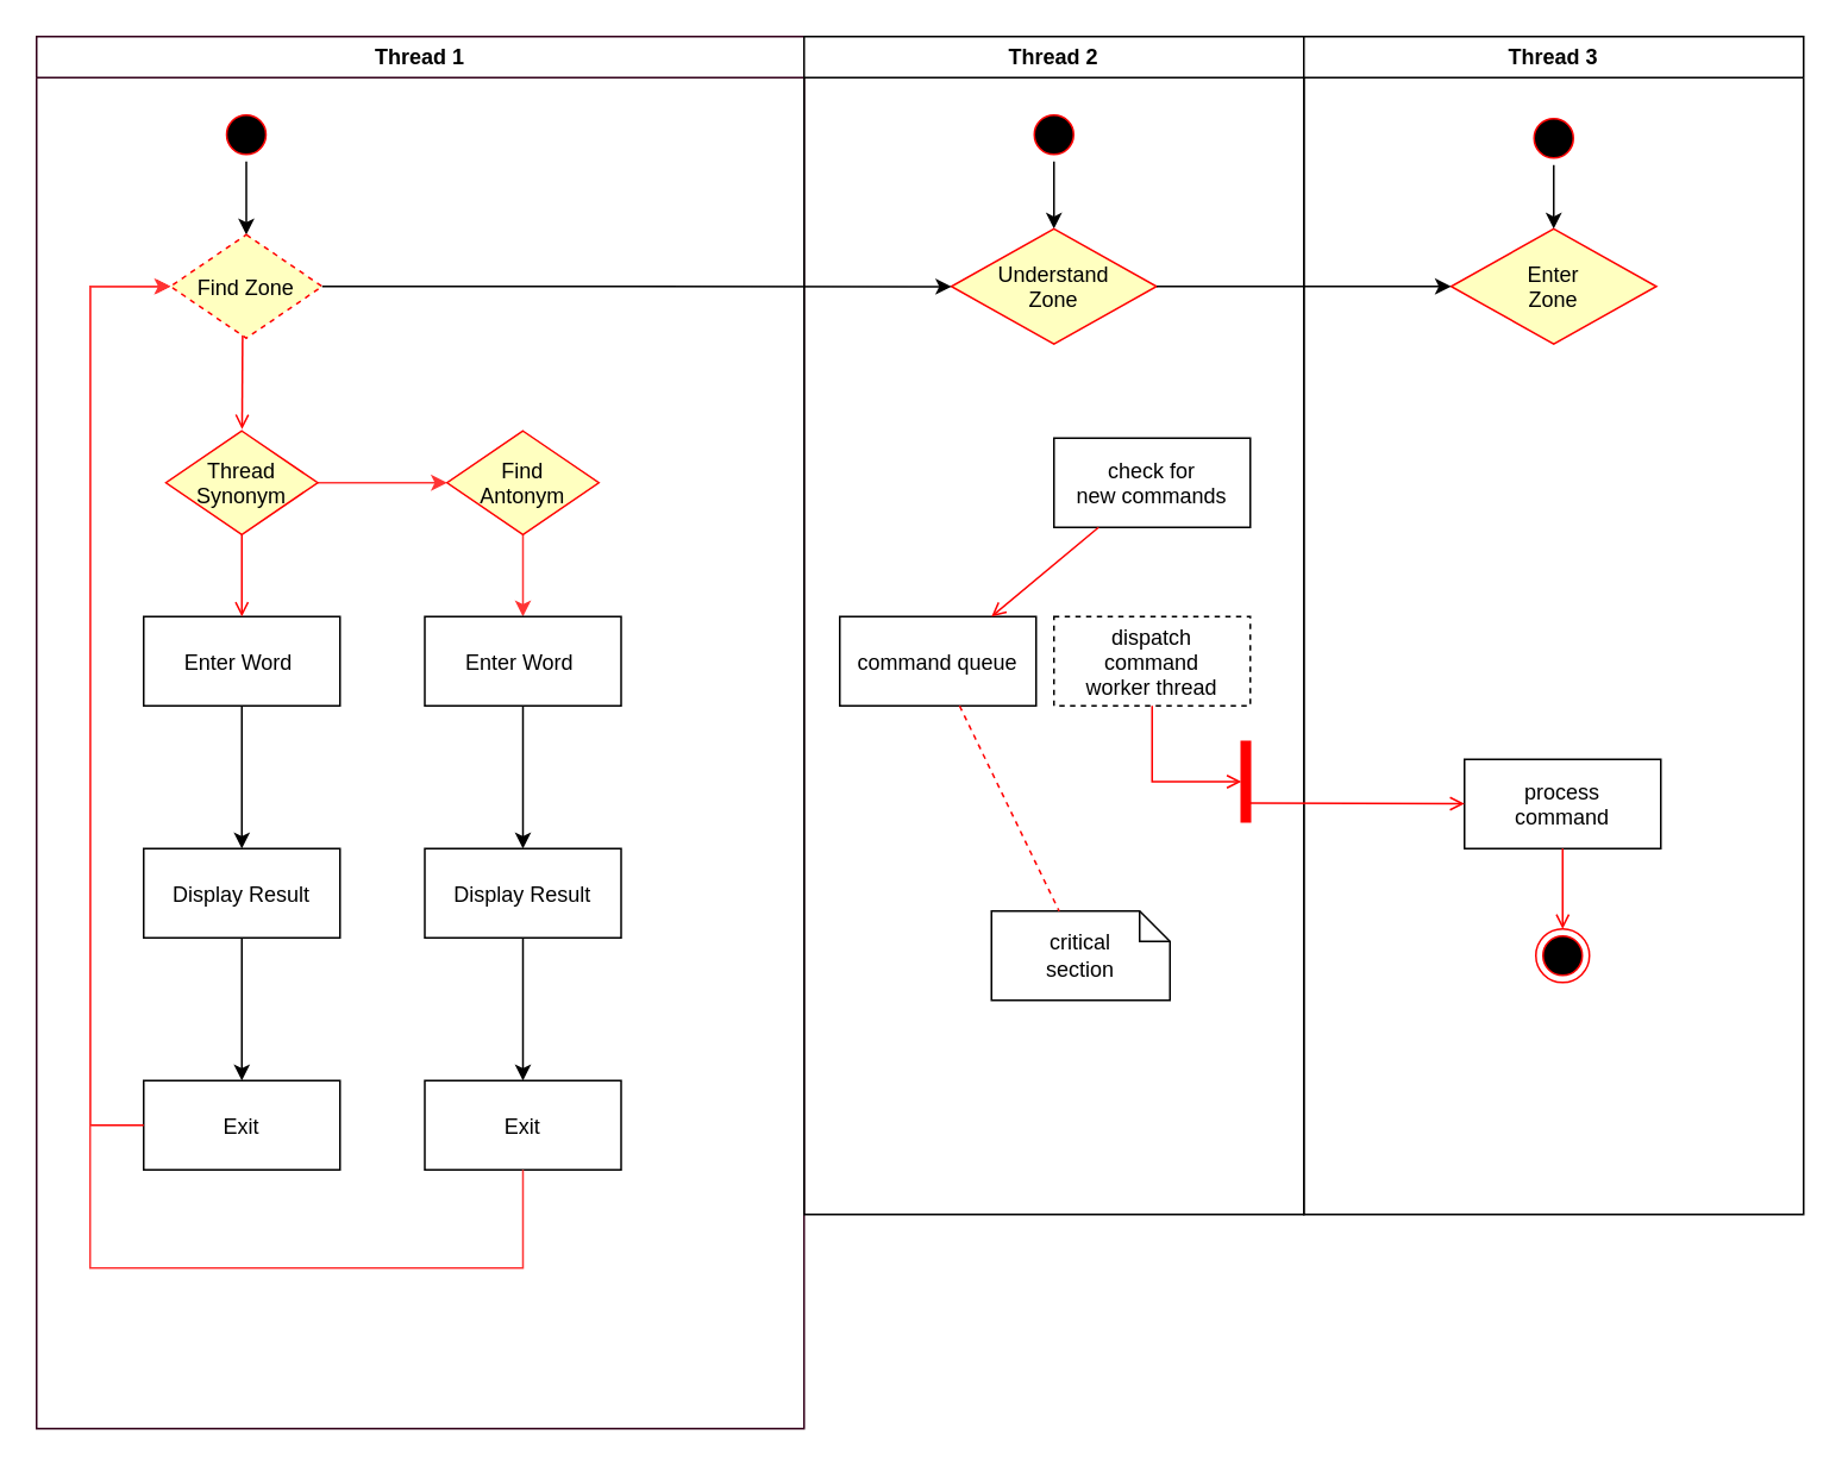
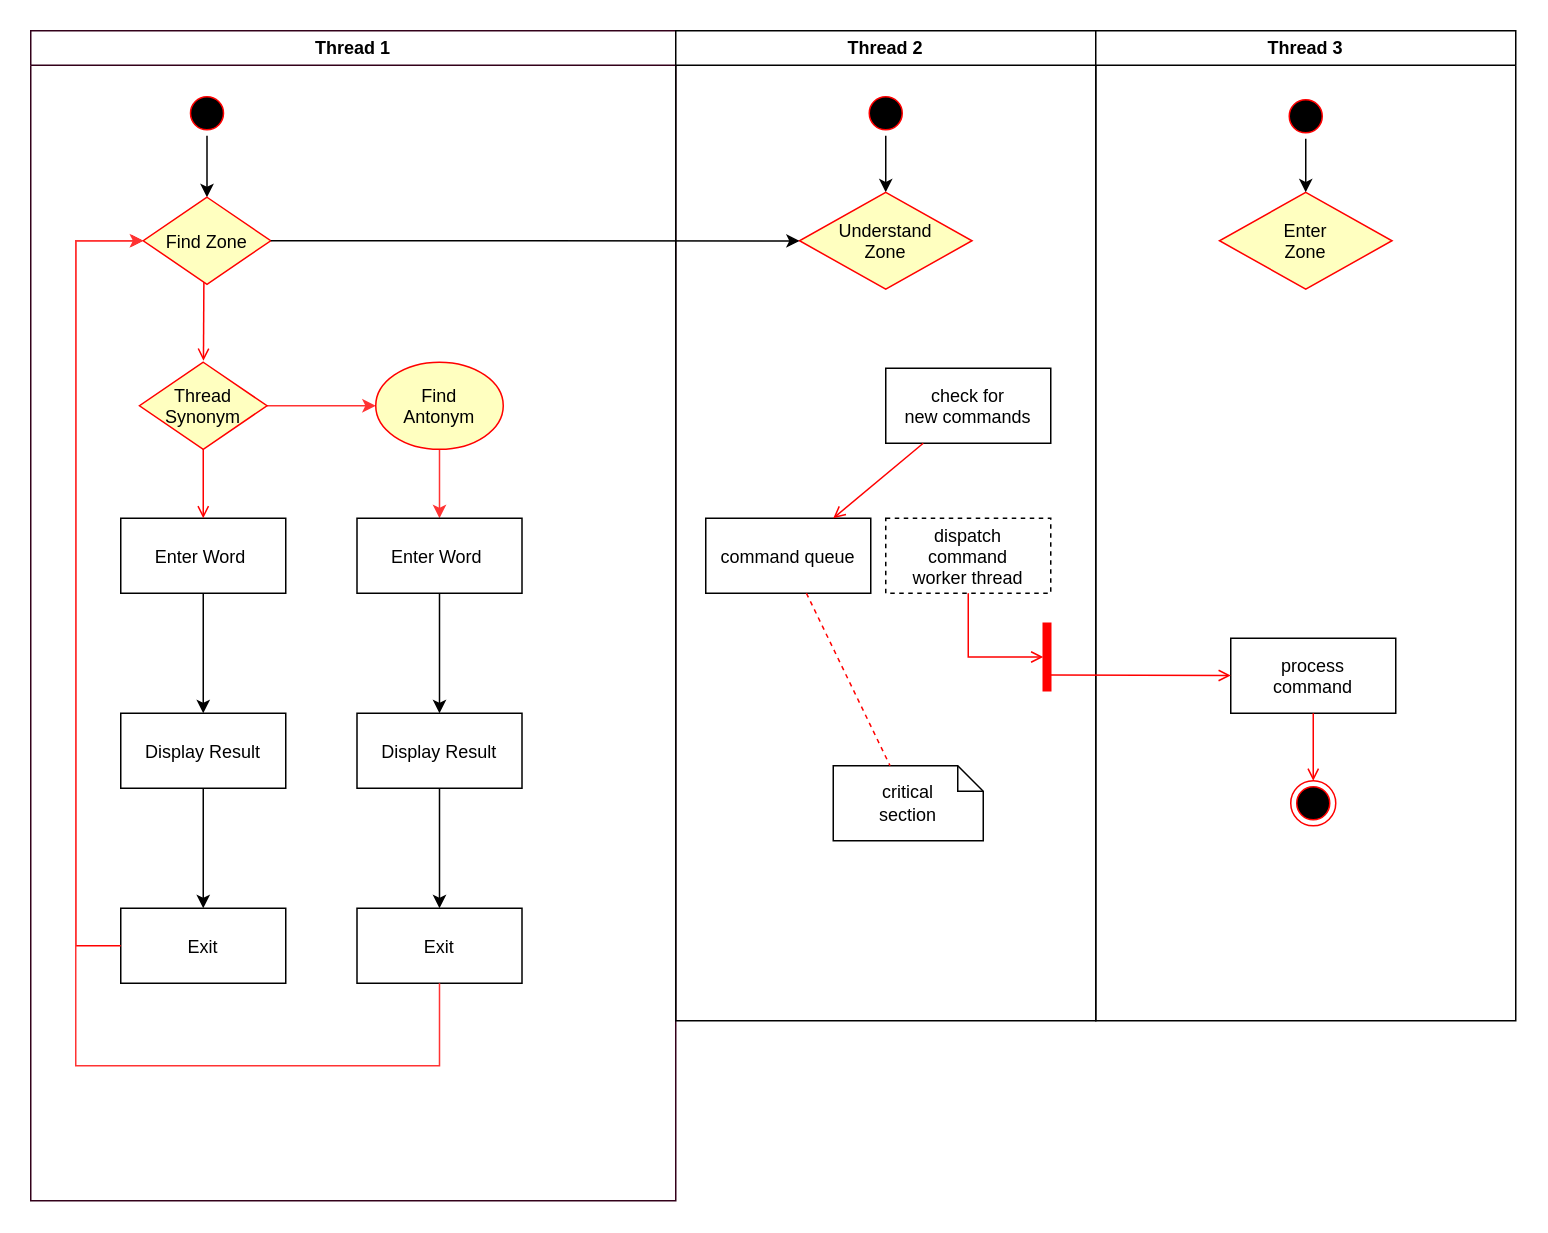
  <mxCell id="0" />
  <mxCell id="1" parent="0" />
  <mxCell id="2" value="Thread 1" style="swimlane;whiteSpace=wrap;strokeColor=#33001A;" parent="1" vertex="1"><mxGeometry x="20" y="20" width="430" height="780" as="geometry" /></mxCell>
  <mxCell id="3" value="" style="edgeStyle=orthogonalEdgeStyle;rounded=0;orthogonalLoop=1;jettySize=auto;html=1;" edge="1" parent="2" source="4" target="13"><mxGeometry relative="1" as="geometry" /></mxCell>
  <mxCell id="4" value="" style="ellipse;shape=startState;fillColor=#000000;strokeColor=#ff0000;" parent="2" vertex="1"><mxGeometry x="102.5" y="40" width="30" height="30" as="geometry" /></mxCell>
  <mxCell id="5" value="" style="endArrow=open;strokeColor=#FF0000;endFill=1;rounded=0" parent="2" edge="1"><mxGeometry relative="1" as="geometry"><mxPoint x="115.5" y="152" as="sourcePoint" /><mxPoint x="115.134" y="220" as="targetPoint" /></mxGeometry></mxCell>
  <mxCell id="6" value="" style="edgeStyle=orthogonalEdgeStyle;rounded=0;orthogonalLoop=1;jettySize=auto;html=1;" edge="1" parent="2" source="7" target="9"><mxGeometry relative="1" as="geometry" /></mxCell>
  <mxCell id="7" value="Enter Word " style="" parent="2" vertex="1"><mxGeometry x="60" y="325" width="110" height="50" as="geometry" /></mxCell>
  <mxCell id="8" value="" style="edgeStyle=orthogonalEdgeStyle;rounded=0;orthogonalLoop=1;jettySize=auto;html=1;" edge="1" parent="2" source="9" target="10"><mxGeometry relative="1" as="geometry" /></mxCell>
  <mxCell id="9" value="Display Result" style="" vertex="1" parent="2"><mxGeometry x="60" y="455" width="110" height="50" as="geometry" /></mxCell>
  <mxCell id="10" value="Exit" style="" vertex="1" parent="2"><mxGeometry x="60" y="585" width="110" height="50" as="geometry" /></mxCell>
  <mxCell id="11" value="" style="endArrow=open;strokeColor=#FF0000;endFill=1;rounded=0" parent="2" target="7" edge="1"><mxGeometry relative="1" as="geometry"><mxPoint x="115" y="270" as="sourcePoint" /></mxGeometry></mxCell>
  <mxCell id="12" value="" style="edgeStyle=elbowEdgeStyle;elbow=horizontal;strokeColor=#FF0000;endArrow=open;endFill=1;rounded=0;exitX=0;exitY=0.5;exitDx=0;exitDy=0;entryX=0;entryY=0.5;entryDx=0;entryDy=0;" parent="2" source="10" target="13" edge="1"><mxGeometry width="100" height="100" relative="1" as="geometry"><mxPoint x="160" y="290" as="sourcePoint" /><mxPoint x="60" y="135" as="targetPoint" /><Array as="points"><mxPoint x="30" y="250" /></Array></mxGeometry></mxCell>
- <mxCell id="13" value="Find Zone" style="rhombus;fillColor=#ffffc0;strokeColor=#ff0000;dashed=1;" parent="2" vertex="1"><mxGeometry x="75" y="111" width="85" height="58" as="geometry" /></mxCell>
+ <mxCell id="13" value="Find Zone" style="rhombus;fillColor=#ffffc0;strokeColor=#ff0000;" parent="2" vertex="1"><mxGeometry x="75" y="111" width="85" height="58" as="geometry" /></mxCell>
  <mxCell id="14" value="" style="edgeStyle=orthogonalEdgeStyle;rounded=0;orthogonalLoop=1;jettySize=auto;html=1;strokeColor=#FF3333;" edge="1" parent="2" source="15" target="17"><mxGeometry relative="1" as="geometry" /></mxCell>
  <mxCell id="15" value="Thread &#10;Synonym" style="rhombus;fillColor=#ffffc0;strokeColor=#ff0000;" vertex="1" parent="2"><mxGeometry x="72.5" y="221" width="85" height="58" as="geometry" /></mxCell>
  <mxCell id="16" value="" style="edgeStyle=orthogonalEdgeStyle;rounded=0;orthogonalLoop=1;jettySize=auto;html=1;strokeColor=#FF3333;" edge="1" parent="2" source="17" target="18"><mxGeometry relative="1" as="geometry" /></mxCell>
- <mxCell id="17" value="Find &#10;Antonym" style="rhombus;fillColor=#ffffc0;strokeColor=#ff0000;" vertex="1" parent="2"><mxGeometry x="230" y="221" width="85" height="58" as="geometry" /></mxCell>
+ <mxCell id="17" value="Find &#10;Antonym" style="ellipse;fillColor=#ffffc0;strokeColor=#ff0000;" vertex="1" parent="2"><mxGeometry x="230" y="221" width="85" height="58" as="geometry" /></mxCell>
  <mxCell id="18" value="Enter Word " style="" vertex="1" parent="2"><mxGeometry x="217.5" y="325" width="110" height="50" as="geometry" /></mxCell>
  <mxCell id="19" value="Display Result" style="" vertex="1" parent="2"><mxGeometry x="217.5" y="455" width="110" height="50" as="geometry" /></mxCell>
  <mxCell id="20" value="" style="edgeStyle=orthogonalEdgeStyle;rounded=0;orthogonalLoop=1;jettySize=auto;html=1;" edge="1" parent="2" source="18" target="19"><mxGeometry relative="1" as="geometry" /></mxCell>
  <mxCell id="21" value="Exit" style="" vertex="1" parent="2"><mxGeometry x="217.5" y="585" width="110" height="50" as="geometry" /></mxCell>
  <mxCell id="22" value="" style="edgeStyle=orthogonalEdgeStyle;rounded=0;orthogonalLoop=1;jettySize=auto;html=1;" edge="1" parent="2" source="19" target="21"><mxGeometry relative="1" as="geometry" /></mxCell>
  <mxCell id="23" style="edgeStyle=orthogonalEdgeStyle;rounded=0;orthogonalLoop=1;jettySize=auto;html=1;strokeColor=#FF3333;entryX=0;entryY=0.5;entryDx=0;entryDy=0;" edge="1" parent="2" source="21" target="13"><mxGeometry relative="1" as="geometry"><mxPoint x="80" y="136.667" as="targetPoint" /><Array as="points"><mxPoint x="273" y="690" /><mxPoint x="30" y="690" /><mxPoint x="30" y="140" /></Array></mxGeometry></mxCell>
  <mxCell id="24" value="Thread 2" style="swimlane;whiteSpace=wrap" parent="1" vertex="1"><mxGeometry x="450" y="20" width="280" height="660" as="geometry"><mxRectangle x="600" y="40" width="80" height="23" as="alternateBounds" /></mxGeometry></mxCell>
  <mxCell id="25" value="" style="edgeStyle=orthogonalEdgeStyle;rounded=0;orthogonalLoop=1;jettySize=auto;html=1;" edge="1" parent="24" source="26" target="35"><mxGeometry relative="1" as="geometry" /></mxCell>
  <mxCell id="26" value="" style="ellipse;shape=startState;fillColor=#000000;strokeColor=#ff0000;" parent="24" vertex="1"><mxGeometry x="125" y="40" width="30" height="30" as="geometry" /></mxCell>
  <mxCell id="27" value="check for &#10;new commands" style="" parent="24" vertex="1"><mxGeometry x="140" y="225" width="110" height="50" as="geometry" /></mxCell>
  <mxCell id="28" value="command queue" style="" parent="24" vertex="1"><mxGeometry x="20" y="325" width="110" height="50" as="geometry" /></mxCell>
  <mxCell id="29" value="" style="endArrow=open;strokeColor=#FF0000;endFill=1;rounded=0" parent="24" source="27" target="28" edge="1"><mxGeometry relative="1" as="geometry" /></mxCell>
  <mxCell id="30" value="dispatch&#10;command&#10;worker thread" style="dashed=1;" parent="24" vertex="1"><mxGeometry x="140" y="325" width="110" height="50" as="geometry" /></mxCell>
  <mxCell id="31" value="critical&#10;section" style="shape=note;whiteSpace=wrap;size=17" parent="24" vertex="1"><mxGeometry x="105" y="490" width="100" height="50" as="geometry" /></mxCell>
  <mxCell id="32" value="" style="endArrow=none;strokeColor=#FF0000;endFill=0;rounded=0;dashed=1" parent="24" source="28" target="31" edge="1"><mxGeometry relative="1" as="geometry" /></mxCell>
  <mxCell id="33" value="" style="whiteSpace=wrap;strokeColor=#FF0000;fillColor=#FF0000" parent="24" vertex="1"><mxGeometry x="245" y="395" width="5" height="45" as="geometry" /></mxCell>
  <mxCell id="34" value="" style="edgeStyle=elbowEdgeStyle;elbow=horizontal;entryX=0;entryY=0.5;strokeColor=#FF0000;endArrow=open;endFill=1;rounded=0" parent="24" source="30" target="33" edge="1"><mxGeometry width="100" height="100" relative="1" as="geometry"><mxPoint x="60" y="480" as="sourcePoint" /><mxPoint x="160" y="380" as="targetPoint" /><Array as="points"><mxPoint x="195" y="400" /></Array></mxGeometry></mxCell>
  <mxCell id="35" value="Understand&#10;Zone" style="rhombus;fillColor=#ffffc0;strokeColor=#ff0000;" vertex="1" parent="24"><mxGeometry x="82.5" y="107.75" width="115" height="64.5" as="geometry" /></mxCell>
  <mxCell id="36" value="Thread 3" style="swimlane;whiteSpace=wrap" parent="1" vertex="1"><mxGeometry x="730" y="20" width="280" height="660" as="geometry"><mxRectangle x="810" y="40" width="80" height="23" as="alternateBounds" /></mxGeometry></mxCell>
  <mxCell id="37" value="process&#10;command" style="" parent="36" vertex="1"><mxGeometry x="90" y="405" width="110" height="50" as="geometry" /></mxCell>
  <mxCell id="38" value="" style="edgeStyle=none;strokeColor=#FF0000;endArrow=open;endFill=1;rounded=0" parent="36" target="37" edge="1"><mxGeometry width="100" height="100" relative="1" as="geometry"><mxPoint x="-30" y="429.5" as="sourcePoint" /><mxPoint x="90" y="429.5" as="targetPoint" /></mxGeometry></mxCell>
  <mxCell id="39" value="" style="ellipse;shape=endState;fillColor=#000000;strokeColor=#ff0000" parent="36" vertex="1"><mxGeometry x="130" y="500" width="30" height="30" as="geometry" /></mxCell>
  <mxCell id="40" value="" style="endArrow=open;strokeColor=#FF0000;endFill=1;rounded=0" parent="36" source="37" target="39" edge="1"><mxGeometry relative="1" as="geometry" /></mxCell>
  <mxCell id="41" value="Enter&#10;Zone" style="rhombus;fillColor=#ffffc0;strokeColor=#ff0000;" vertex="1" parent="36"><mxGeometry x="82.5" y="107.75" width="115" height="64.5" as="geometry" /></mxCell>
  <mxCell id="42" value="" style="ellipse;shape=startState;fillColor=#000000;strokeColor=#ff0000;" vertex="1" parent="36"><mxGeometry x="125" y="42" width="30" height="30" as="geometry" /></mxCell>
  <mxCell id="43" value="" style="edgeStyle=orthogonalEdgeStyle;rounded=0;orthogonalLoop=1;jettySize=auto;html=1;" edge="1" parent="36" source="42" target="41"><mxGeometry relative="1" as="geometry" /></mxCell>
  <mxCell id="44" value="" style="edgeStyle=orthogonalEdgeStyle;rounded=0;orthogonalLoop=1;jettySize=auto;html=1;" edge="1" parent="1" source="13" target="35"><mxGeometry relative="1" as="geometry" /></mxCell>
- <mxCell id="45" value="" style="edgeStyle=orthogonalEdgeStyle;rounded=0;orthogonalLoop=1;jettySize=auto;html=1;" edge="1" parent="1" source="35" target="41"><mxGeometry relative="1" as="geometry" /></mxCell>
